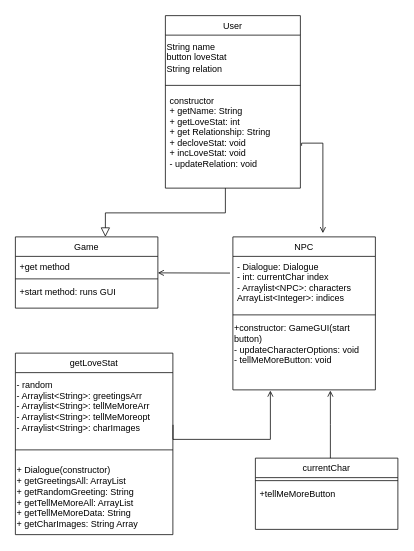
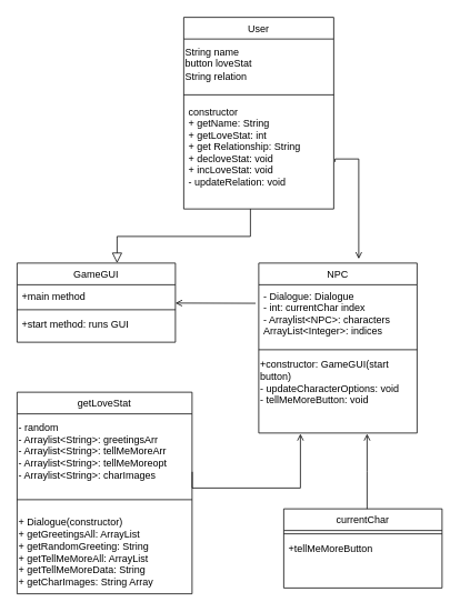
  <mxCell id="0" />
  <mxCell id="1" parent="0" />
- <mxCell id="2" value="Game" style="swimlane;fontStyle=0;align=center;verticalAlign=top;childLayout=stackLayout;horizontal=1;startSize=26;horizontalStack=0;resizeParent=1;resizeLast=0;collapsible=1;marginBottom=0;rounded=0;shadow=0;strokeWidth=1;" vertex="1" parent="1"><mxGeometry x="20" y="315" width="190" height="95" as="geometry"><mxRectangle x="230" y="140" width="160" height="26" as="alternateBounds" /></mxGeometry></mxCell>
- <mxCell id="3" value="+get method" style="text;align=left;verticalAlign=top;spacingLeft=4;spacingRight=4;overflow=hidden;rotatable=0;points=[[0,0.5],[1,0.5]];portConstraint=eastwest;" vertex="1" parent="2"><mxGeometry y="26" width="190" height="26" as="geometry" /></mxCell>
+ <mxCell id="2" value="GameGUI" style="swimlane;fontStyle=0;align=center;verticalAlign=top;childLayout=stackLayout;horizontal=1;startSize=26;horizontalStack=0;resizeParent=1;resizeLast=0;collapsible=1;marginBottom=0;rounded=0;shadow=0;strokeWidth=1;" vertex="1" parent="1"><mxGeometry x="20" y="315" width="190" height="95" as="geometry"><mxRectangle x="230" y="140" width="160" height="26" as="alternateBounds" /></mxGeometry></mxCell>
+ <mxCell id="3" value="+main method" style="text;align=left;verticalAlign=top;spacingLeft=4;spacingRight=4;overflow=hidden;rotatable=0;points=[[0,0.5],[1,0.5]];portConstraint=eastwest;" vertex="1" parent="2"><mxGeometry y="26" width="190" height="26" as="geometry" /></mxCell>
  <mxCell id="4" value="" style="line;html=1;strokeWidth=1;align=left;verticalAlign=middle;spacingTop=-1;spacingLeft=3;spacingRight=3;rotatable=0;labelPosition=right;points=[];portConstraint=eastwest;" vertex="1" parent="2"><mxGeometry y="52" width="190" height="8" as="geometry" /></mxCell>
  <mxCell id="5" value="+start method: runs GUI" style="text;align=left;verticalAlign=top;spacingLeft=4;spacingRight=4;overflow=hidden;rotatable=0;points=[[0,0.5],[1,0.5]];portConstraint=eastwest;" vertex="1" parent="2"><mxGeometry y="60" width="190" height="26" as="geometry" /></mxCell>
  <mxCell id="6" value="NPC" style="swimlane;fontStyle=0;align=center;verticalAlign=top;childLayout=stackLayout;horizontal=1;startSize=26;horizontalStack=0;resizeParent=1;resizeLast=0;collapsible=1;marginBottom=0;rounded=0;shadow=0;strokeWidth=1;" vertex="1" parent="1"><mxGeometry x="310" y="315" width="190" height="204" as="geometry"><mxRectangle x="550" y="140" width="160" height="26" as="alternateBounds" /></mxGeometry></mxCell>
  <mxCell id="7" value="- Dialogue: Dialogue&#10;- int: currentChar index&#10;- Arraylist&lt;NPC&gt;: characters&#10;ArrayList&lt;Integer&gt;: indices" style="text;align=left;verticalAlign=top;spacingLeft=4;spacingRight=4;overflow=hidden;rotatable=0;points=[[0,0.5],[1,0.5]];portConstraint=eastwest;" vertex="1" parent="6"><mxGeometry y="26" width="190" height="74" as="geometry" /></mxCell>
  <mxCell id="8" value="" style="line;html=1;strokeWidth=1;align=left;verticalAlign=middle;spacingTop=-1;spacingLeft=3;spacingRight=3;rotatable=0;labelPosition=right;points=[];portConstraint=eastwest;" vertex="1" parent="6"><mxGeometry y="100" width="190" height="8" as="geometry" /></mxCell>
  <mxCell id="9" value="+constructor: GameGUI(start&lt;div&gt;button)&lt;/div&gt;&lt;div&gt;- updateCharacterOptions: void&lt;/div&gt;&lt;div&gt;- tellMeMoreButton: void&lt;/div&gt;" style="text;html=1;align=left;verticalAlign=middle;resizable=0;points=[];autosize=1;strokeColor=none;fillColor=none;" vertex="1" parent="6"><mxGeometry y="108" width="190" height="70" as="geometry" /></mxCell>
  <mxCell id="10" value="getLoveStat" style="swimlane;fontStyle=0;align=center;verticalAlign=top;childLayout=stackLayout;horizontal=1;startSize=26;horizontalStack=0;resizeParent=1;resizeLast=0;collapsible=1;marginBottom=0;rounded=0;shadow=0;strokeWidth=1;" vertex="1" parent="1"><mxGeometry x="20" y="470" width="210" height="242" as="geometry"><mxRectangle x="550" y="140" width="160" height="26" as="alternateBounds" /></mxGeometry></mxCell>
  <mxCell id="11" value="- random&lt;div&gt;- Arraylist&amp;lt;String&amp;gt;: greetingsArr&lt;/div&gt;&lt;div&gt;&lt;div&gt;- Arraylist&amp;lt;String&amp;gt;: tellMeMoreArr&lt;/div&gt;&lt;div&gt;&lt;div&gt;- Arraylist&amp;lt;String&amp;gt;: tellMeMoreopt&lt;/div&gt;&lt;div&gt;&lt;div&gt;- Arraylist&amp;lt;String&amp;gt;: charImages&lt;/div&gt;&lt;/div&gt;&lt;/div&gt;&lt;/div&gt;" style="text;html=1;align=left;verticalAlign=middle;resizable=0;points=[];autosize=1;strokeColor=none;fillColor=none;" vertex="1" parent="10"><mxGeometry y="26" width="210" height="90" as="geometry" /></mxCell>
  <mxCell id="12" value="" style="line;html=1;strokeWidth=1;align=left;verticalAlign=middle;spacingTop=-1;spacingLeft=3;spacingRight=3;rotatable=0;labelPosition=right;points=[];portConstraint=eastwest;" vertex="1" parent="10"><mxGeometry y="116" width="210" height="26" as="geometry" /></mxCell>
  <mxCell id="13" value="+ Dialogue(constructor)&lt;div&gt;+ getGreetingsAll: ArrayList&lt;/div&gt;&lt;div&gt;+ getRandomGreeting: String&lt;/div&gt;&lt;div&gt;+ getTellMeMoreAll: ArrayList&lt;/div&gt;&lt;div&gt;+ getTellMeMoreData: String&lt;/div&gt;&lt;div&gt;+ getCharImages: String Array&lt;/div&gt;" style="text;html=1;align=left;verticalAlign=middle;resizable=0;points=[];autosize=1;strokeColor=none;fillColor=none;" vertex="1" parent="10"><mxGeometry y="142" width="210" height="100" as="geometry" /></mxCell>
  <mxCell id="14" value="User" style="swimlane;fontStyle=0;align=center;verticalAlign=top;childLayout=stackLayout;horizontal=1;startSize=26;horizontalStack=0;resizeParent=1;resizeLast=0;collapsible=1;marginBottom=0;rounded=0;shadow=0;strokeWidth=1;" vertex="1" parent="1"><mxGeometry x="220" y="20" width="180" height="230" as="geometry"><mxRectangle x="550" y="140" width="160" height="26" as="alternateBounds" /></mxGeometry></mxCell>
  <mxCell id="15" value="String name&lt;div&gt;button loveStat&lt;/div&gt;&lt;div&gt;String relation&lt;/div&gt;" style="text;html=1;align=left;verticalAlign=middle;resizable=0;points=[];autosize=1;strokeColor=none;fillColor=none;" vertex="1" parent="14"><mxGeometry y="26" width="180" height="60" as="geometry" /></mxCell>
  <mxCell id="16" value="" style="line;html=1;strokeWidth=1;align=left;verticalAlign=middle;spacingTop=-1;spacingLeft=3;spacingRight=3;rotatable=0;labelPosition=right;points=[];portConstraint=eastwest;" vertex="1" parent="14"><mxGeometry y="86" width="180" height="14" as="geometry" /></mxCell>
  <mxCell id="17" value="constructor&#10;+ getName: String&#10;+ getLoveStat: int&#10;+ get Relationship: String&#10;+ decloveStat: void&#10;+ incLoveStat: void&#10;- updateRelation: void" style="text;align=left;verticalAlign=top;spacingLeft=4;spacingRight=4;overflow=hidden;rotatable=0;points=[[0,0.5],[1,0.5]];portConstraint=eastwest;" vertex="1" parent="14"><mxGeometry y="100" width="180" height="130" as="geometry" /></mxCell>
  <mxCell id="18" value="" style="endArrow=open;shadow=0;strokeWidth=1;rounded=0;curved=0;endFill=1;edgeStyle=elbowEdgeStyle;elbow=vertical;exitX=1.009;exitY=0.566;exitDx=0;exitDy=0;exitPerimeter=0;" edge="1" parent="1" source="17"><mxGeometry x="0.5" y="41" relative="1" as="geometry"><mxPoint x="450" y="320" as="sourcePoint" /><mxPoint x="430" y="310" as="targetPoint" /><mxPoint x="-40" y="32" as="offset" /><Array as="points"><mxPoint x="420" y="190" /></Array></mxGeometry></mxCell>
  <mxCell id="19" value="" style="endArrow=open;shadow=0;strokeWidth=1;rounded=0;curved=0;endFill=1;edgeStyle=elbowEdgeStyle;elbow=vertical;exitX=1.001;exitY=0.773;exitDx=0;exitDy=0;exitPerimeter=0;" edge="1" parent="1" source="11"><mxGeometry x="0.5" y="41" relative="1" as="geometry"><mxPoint x="250" y="559" as="sourcePoint" /><mxPoint x="360" y="520" as="targetPoint" /><mxPoint x="-40" y="32" as="offset" /><Array as="points"><mxPoint x="310" y="585" /></Array></mxGeometry></mxCell>
  <mxCell id="20" value="" style="endArrow=block;endSize=10;endFill=0;shadow=0;strokeWidth=1;rounded=0;curved=0;edgeStyle=elbowEdgeStyle;elbow=vertical;" edge="1" parent="1"><mxGeometry width="160" relative="1" as="geometry"><mxPoint x="300" y="250" as="sourcePoint" /><mxPoint x="140" y="315" as="targetPoint" /></mxGeometry></mxCell>
  <mxCell id="21" value="" style="endArrow=open;shadow=0;strokeWidth=1;rounded=0;curved=0;endFill=1;edgeStyle=elbowEdgeStyle;elbow=vertical;entryX=0.541;entryY=-0.036;entryDx=0;entryDy=0;entryPerimeter=0;exitX=-0.02;exitY=0.301;exitDx=0;exitDy=0;exitPerimeter=0;" edge="1" parent="1" source="7"><mxGeometry x="0.5" y="41" relative="1" as="geometry"><mxPoint x="250" y="362.431" as="sourcePoint" /><mxPoint x="210" y="362.212" as="targetPoint" /><mxPoint x="-40" y="32" as="offset" /></mxGeometry></mxCell>
  <mxCell id="22" value="currentChar" style="swimlane;fontStyle=0;align=center;verticalAlign=top;childLayout=stackLayout;horizontal=1;startSize=26;horizontalStack=0;resizeParent=1;resizeLast=0;collapsible=1;marginBottom=0;rounded=0;shadow=0;strokeWidth=1;" vertex="1" parent="1"><mxGeometry x="340" y="610" width="190" height="95" as="geometry"><mxRectangle x="230" y="140" width="160" height="26" as="alternateBounds" /></mxGeometry></mxCell>
  <mxCell id="23" value="" style="line;html=1;strokeWidth=1;align=left;verticalAlign=middle;spacingTop=-1;spacingLeft=3;spacingRight=3;rotatable=0;labelPosition=right;points=[];portConstraint=eastwest;" vertex="1" parent="22"><mxGeometry y="26" width="190" height="8" as="geometry" /></mxCell>
  <mxCell id="24" value="+tellMeMoreButton" style="text;align=left;verticalAlign=top;spacingLeft=4;spacingRight=4;overflow=hidden;rotatable=0;points=[[0,0.5],[1,0.5]];portConstraint=eastwest;" vertex="1" parent="22"><mxGeometry y="34" width="190" height="26" as="geometry" /></mxCell>
  <mxCell id="25" value="" style="endArrow=open;shadow=0;strokeWidth=1;rounded=0;curved=0;endFill=1;edgeStyle=elbowEdgeStyle;elbow=vertical;entryX=0.541;entryY=-0.036;entryDx=0;entryDy=0;entryPerimeter=0;" edge="1" parent="1"><mxGeometry x="0.5" y="41" relative="1" as="geometry"><mxPoint x="440" y="610" as="sourcePoint" /><mxPoint x="440" y="520.002" as="targetPoint" /><mxPoint x="-40" y="32" as="offset" /></mxGeometry></mxCell>
